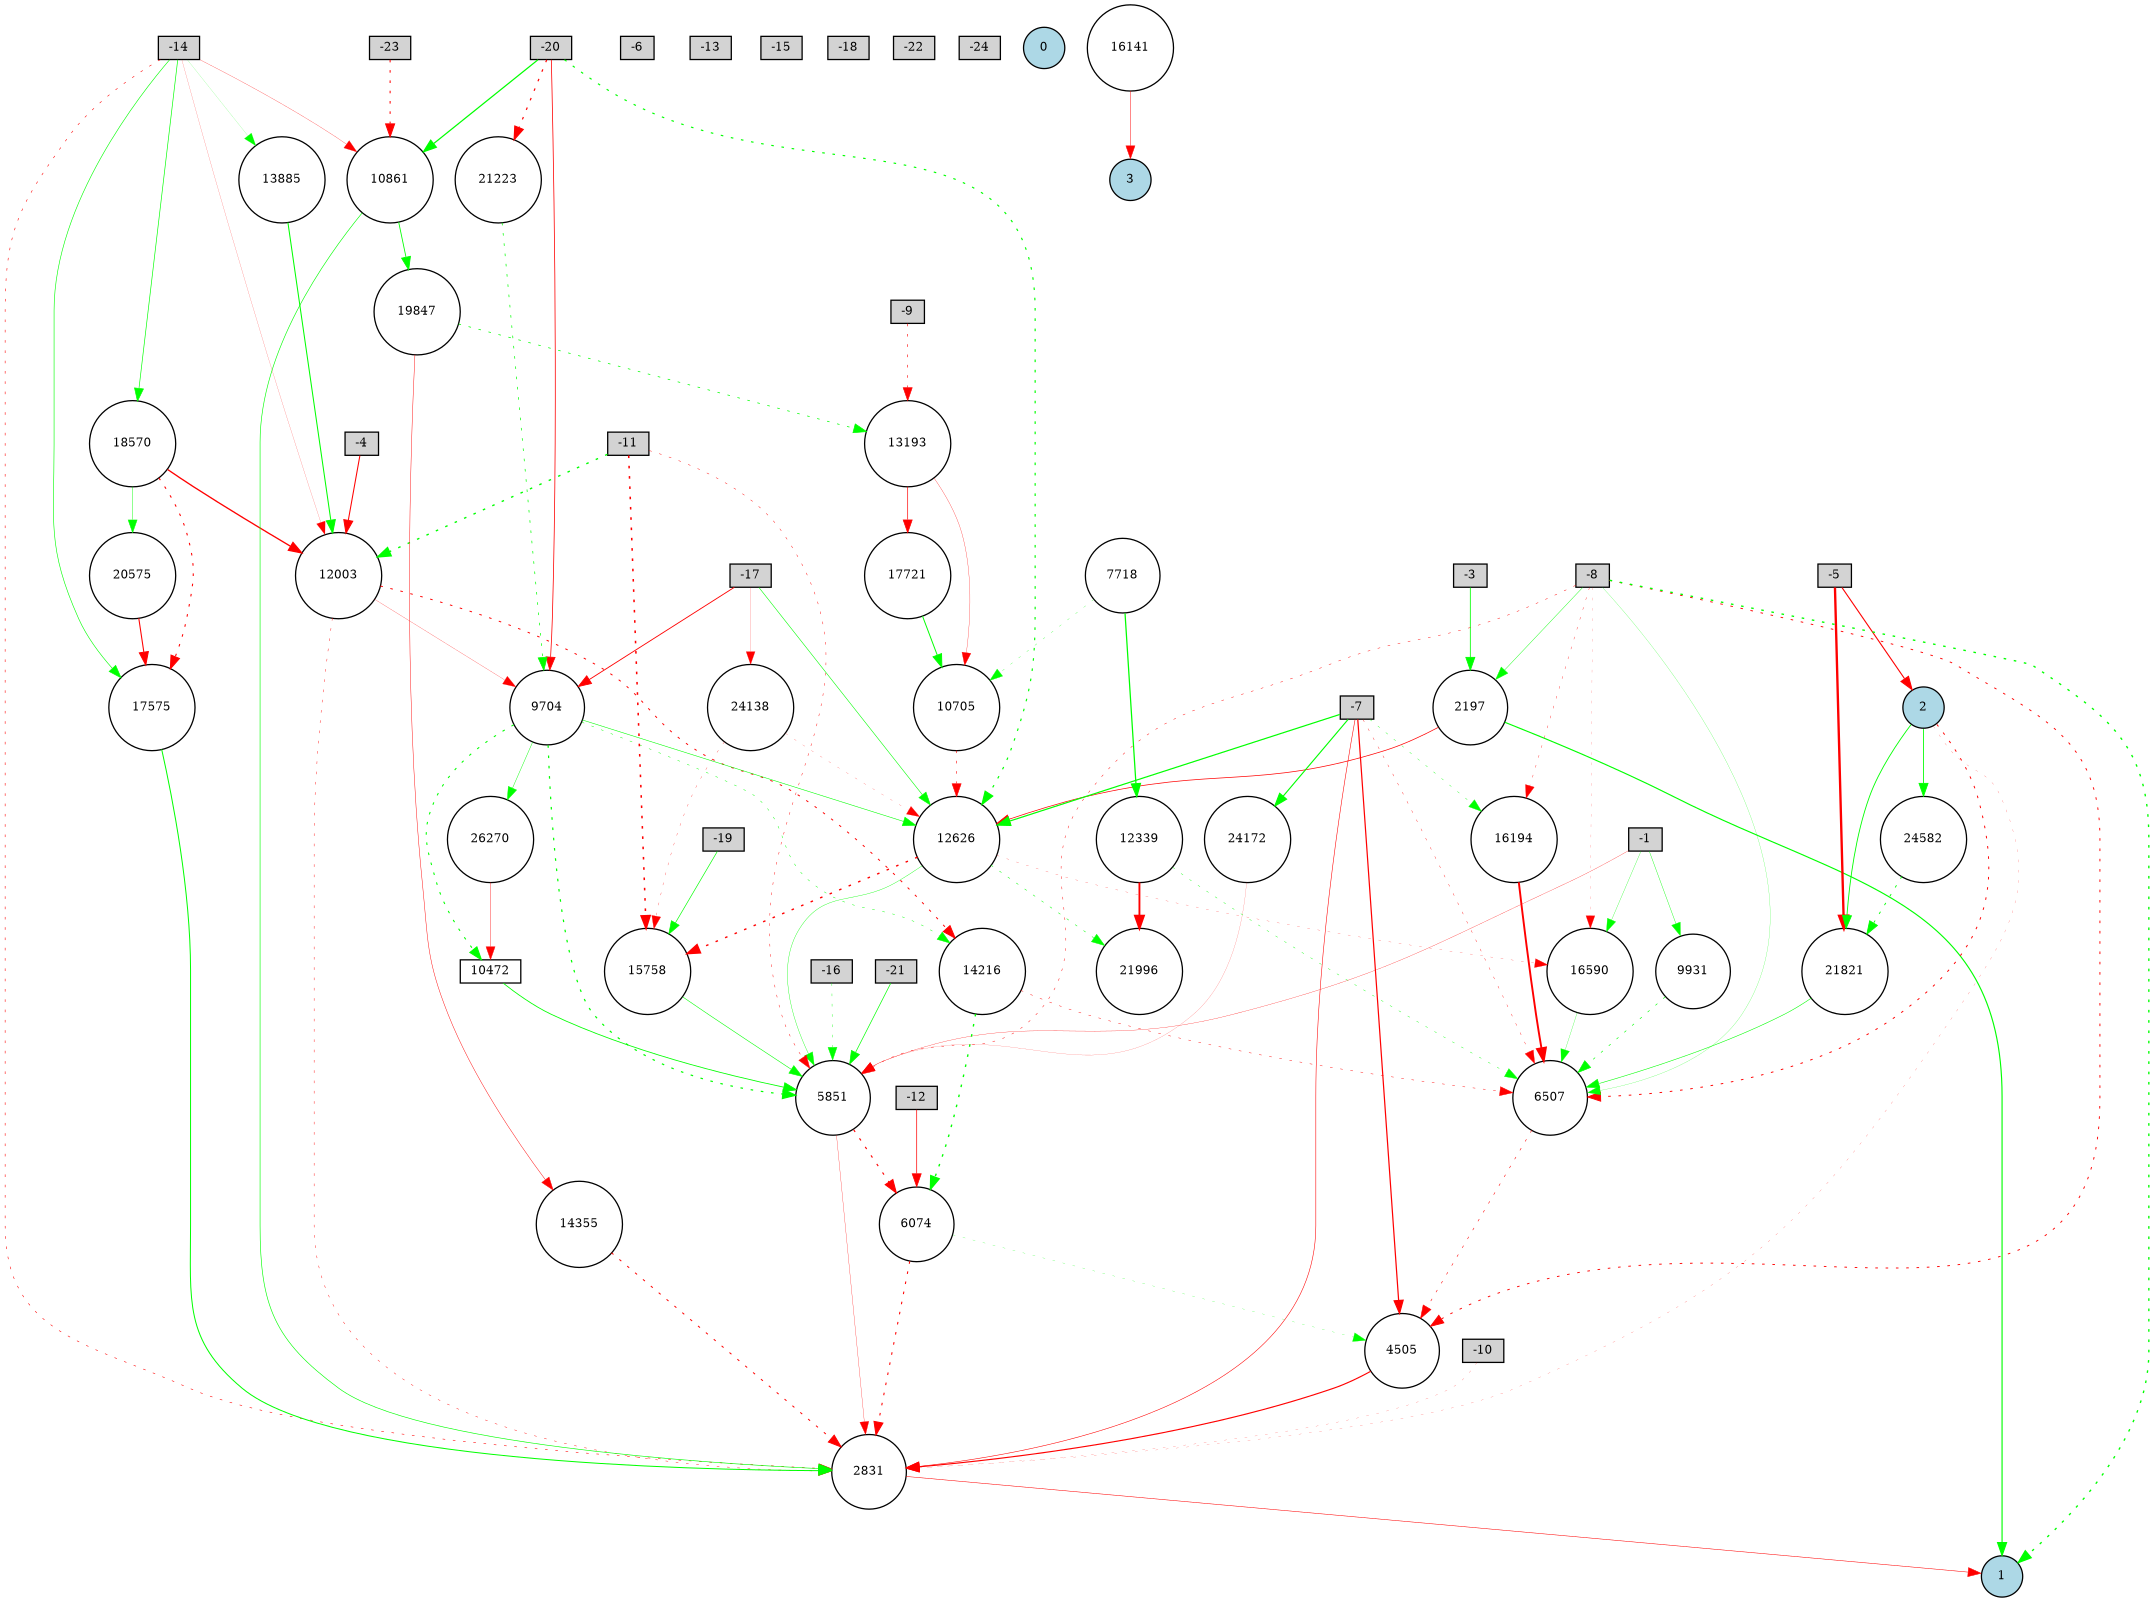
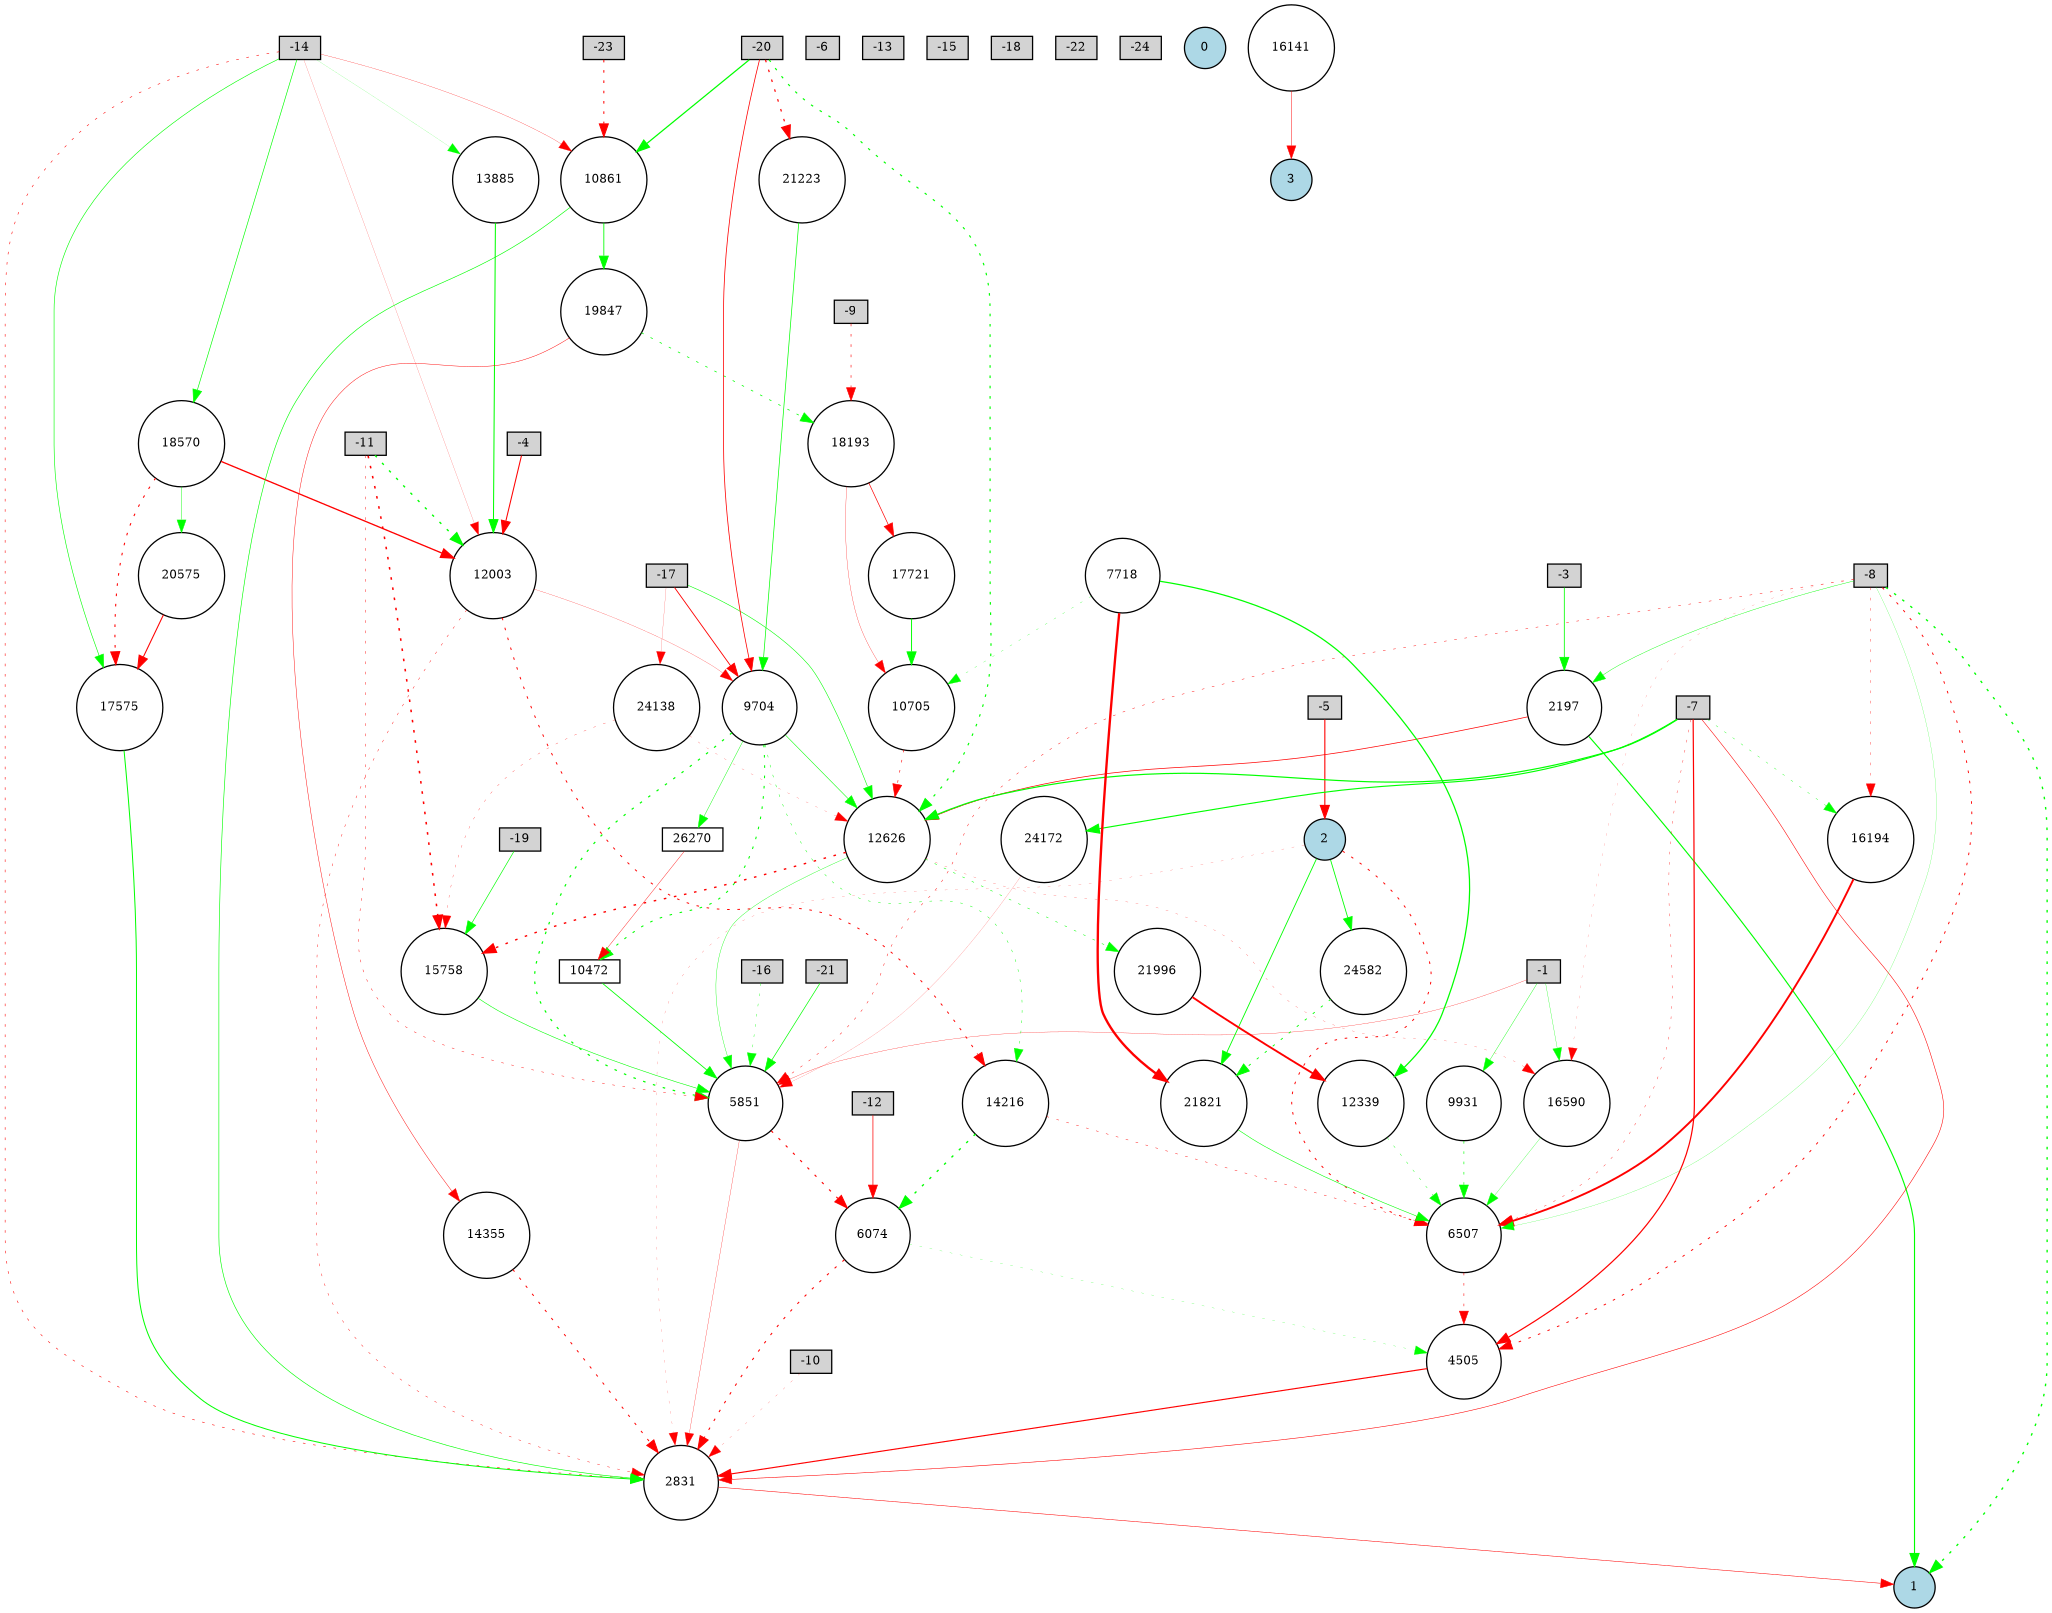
  digraph {
    node [fillcolor=white fontsize=9 shape=circle style=filled]
    edge [color=red style=solid]
    -1 [fillcolor=lightgray height=0.2 shape=box width=0.2]
    9931 [height=0.2 width=0.2]
    5851 [height=0.2 width=0.2]
    16590 [height=0.2 width=0.2]
    6507 [height=0.2 width=0.2]
    2831 [height=0.2 width=0.2]
    6074 [height=0.2 width=0.2]
    4505 [height=0.2 width=0.2]
    -3 [fillcolor=lightgray height=0.2 shape=box width=0.2]
    2197 [height=0.2 width=0.2]
    12626 [height=0.2 width=0.2]
    1 [fillcolor=lightblue height=0.2 width=0.2]
    -4 [fillcolor=lightgray height=0.2 shape=box width=0.2]
    12003 [height=0.2 width=0.2]
    9704 [height=0.2 width=0.2]
    14216 [height=0.2 width=0.2]
    -5 [fillcolor=lightgray height=0.2 shape=box width=0.2]
    2 [fillcolor=lightblue height=0.2 width=0.2]
    24582 [height=0.2 width=0.2]
    21821 [height=0.2 width=0.2]
    -6 [fillcolor=lightgray height=0.2 shape=box width=0.2]
    -7 [fillcolor=lightgray height=0.2 shape=box width=0.2]
    16194 [height=0.2 width=0.2]
    24172 [height=0.2 width=0.2]
    15758 [height=0.2 width=0.2]
    21996 [height=0.2 width=0.2]
    -8 [fillcolor=lightgray height=0.2 shape=box width=0.2]
    -9 [fillcolor=lightgray height=0.2 shape=box width=0.2]
-   13193 [height=0.2 width=0.2]
+   13193 [height=0.2 width=0.2 label=18193]
    17721 [height=0.2 width=0.2]
    10705 [height=0.2 width=0.2]
    -10 [fillcolor=lightgray height=0.2 shape=box width=0.2]
    -11 [fillcolor=lightgray height=0.2 shape=box width=0.2]
    -12 [fillcolor=lightgray height=0.2 shape=box width=0.2]
    -13 [fillcolor=lightgray height=0.2 shape=box width=0.2]
    -14 [fillcolor=lightgray height=0.2 shape=box width=0.2]
    18570 [height=0.2 width=0.2]
    17575 [height=0.2 width=0.2]
    13885 [height=0.2 width=0.2]
    10861 [height=0.2 width=0.2]
    20575 [height=0.2 width=0.2]
    19847 [height=0.2 width=0.2]
    -15 [fillcolor=lightgray height=0.2 shape=box width=0.2]
    -16 [fillcolor=lightgray height=0.2 shape=box width=0.2]
    -17 [fillcolor=lightgray height=0.2 shape=box width=0.2]
    24138 [height=0.2 width=0.2]
-   26270 [height=0.2 width=0.2]
+   26270 [height=0.2 shape=box width=0.2]
    10472 [height=0.2 shape=box width=0.2]
    -18 [fillcolor=lightgray height=0.2 shape=box width=0.2]
    -19 [fillcolor=lightgray height=0.2 shape=box width=0.2]
    -20 [fillcolor=lightgray height=0.2 shape=box width=0.2]
    21223 [height=0.2 width=0.2]
    -21 [fillcolor=lightgray height=0.2 shape=box width=0.2]
    -22 [fillcolor=lightgray height=0.2 shape=box width=0.2]
    -23 [fillcolor=lightgray height=0.2 shape=box width=0.2]
    -24 [fillcolor=lightgray height=0.2 shape=box width=0.2]
    0 [fillcolor=lightblue height=0.2 width=0.2]
    3 [fillcolor=lightblue height=0.2 width=0.2]
    14355 [height=0.2 width=0.2]
    16141 [height=0.2 width=0.2]
    7718 [height=0.2 width=0.2]
    12339 [height=0.2 width=0.2]
    -1 -> 9931 [color=green penwidth=0.3019747890488633]
    -1 -> 5851 [penwidth=0.21053505186365779]
    -1 -> 16590 [color=green penwidth=0.22680354144564785]
    9931 -> 6507 [color=green penwidth=0.47752165138891967 style=dotted]
    5851 -> 2831 [penwidth=0.20947330995708646]
    5851 -> 6074 [penwidth=0.8890952098895772 style=dotted]
    16590 -> 6507 [color=green penwidth=0.20639472620331523]
    6507 -> 4505 [penwidth=0.4278999889073438 style=dotted]
    2831 -> 1 [penwidth=0.39470251140836754]
    6074 -> 2831 [penwidth=0.8214201395881154 style=dotted]
    6074 -> 4505 [color=green penwidth=0.16877271578779354 style=dotted]
    4505 -> 2831 [penwidth=0.8889162305662248]
    -3 -> 2197 [color=green penwidth=0.6334547681905236]
    2197 -> 12626 [penwidth=0.5566549449078032]
    2197 -> 1 [color=green penwidth=0.8848734893859663]
    12626 -> 5851 [color=green penwidth=0.2841881094844736]
    12626 -> 16590 [penwidth=0.16236859401598958 style=dotted]
    12626 -> 15758 [penwidth=1.0969608575086578 style=dotted]
    12626 -> 21996 [color=green penwidth=0.39108176346260026 style=dotted]
    -4 -> 12003 [penwidth=0.8108107960396792]
    12003 -> 2831 [penwidth=0.3217256335001274 style=dotted]
    12003 -> 9704 [penwidth=0.17166032996882413]
    12003 -> 14216 [penwidth=0.7501037051631954 style=dotted]
    9704 -> 5851 [color=green penwidth=0.9414449948602363 style=dotted]
    9704 -> 12626 [color=green penwidth=0.42796235772460967]
    9704 -> 14216 [color=green penwidth=0.34144220823613225 style=dotted]
    9704 -> 26270 [color=green penwidth=0.33670616857297847]
    9704 -> 10472 [color=green penwidth=0.8182144376672414 style=dotted]
    14216 -> 6507 [penwidth=0.3369713757091439 style=dotted]
    14216 -> 6074 [color=green penwidth=1.0648676322031192 style=dotted]
    -5 -> 2 [penwidth=0.8536508751739394]
    2 -> 6507 [penwidth=0.7488700863527792 style=dotted]
    2 -> 2831 [penwidth=0.13594081605901198 style=dotted]
    2 -> 24582 [color=green penwidth=0.6583942714838381]
    2 -> 21821 [color=green penwidth=0.6759594656102191]
    24582 -> 21821 [color=green penwidth=0.6796236018291176 style=dotted]
    21821 -> 6507 [color=green penwidth=0.43331513597138505]
    -7 -> 6507 [penwidth=0.27342946238517285 style=dotted]
    -7 -> 2831 [penwidth=0.4256506490118601]
    -7 -> 4505 [penwidth=0.9399851947533694]
    -7 -> 12626 [color=green penwidth=0.9285378915297727]
    -7 -> 16194 [color=green penwidth=0.27463237438252497 style=dotted]
    -7 -> 24172 [color=green penwidth=0.8780817053949354]
    16194 -> 6507 [penwidth=1.4906660347765444]
    24172 -> 5851 [penwidth=0.11205705997505905]
    15758 -> 5851 [color=green penwidth=0.43258969261560487]
-   12339 -> 21996 [penwidth=1.4632534533205235]
+   21996 -> 12339 [penwidth=1.4632534533205235]
    -8 -> 5851 [penwidth=0.3462869891021262 style=dotted]
    -8 -> 16590 [penwidth=0.12039585652915727 style=dotted]
    -8 -> 6507 [color=green penwidth=0.1556364927949283]
    -8 -> 4505 [penwidth=0.7224461739635499 style=dotted]
    -8 -> 2197 [color=green penwidth=0.3193169841446582]
    -8 -> 1 [color=green penwidth=1.058582262540262 style=dotted]
    -8 -> 16194 [penwidth=0.26808556078174967 style=dotted]
    -9 -> 13193 [penwidth=0.4731038738319935 style=dotted]
    13193 -> 17721 [penwidth=0.529262082550544]
    13193 -> 10705 [penwidth=0.21550987512039937]
    17721 -> 10705 [color=green penwidth=0.753421601858987]
    10705 -> 12626 [penwidth=0.4560131895967424 style=dotted]
    -10 -> 2831 [penwidth=0.13376888357700037 style=dotted]
    -11 -> 5851 [penwidth=0.33819476715624996 style=dotted]
    -11 -> 12003 [color=green penwidth=1.0826777208469254 style=dotted]
    -11 -> 15758 [penwidth=1.1934370632274292 style=dotted]
    -12 -> 6074 [penwidth=0.5603965200124337]
    -14 -> 2831 [penwidth=0.4386828432401444 style=dotted]
    -14 -> 12003 [penwidth=0.12262950650222473]
    -14 -> 18570 [color=green penwidth=0.5107177243590494]
    -14 -> 17575 [color=green penwidth=0.4708425641184314]
    -14 -> 13885 [color=green penwidth=0.10219184819517237]
    -14 -> 10861 [penwidth=0.193902035706219]
    18570 -> 12003 [penwidth=1.0260932345874163]
    18570 -> 17575 [penwidth=0.8260400649059767 style=dotted]
    18570 -> 20575 [color=green penwidth=0.3410311290852214]
    17575 -> 2831 [color=green penwidth=0.7783293187285765]
    13885 -> 12003 [color=green penwidth=0.8031409929441102]
    10861 -> 2831 [color=green penwidth=0.48526800965859485]
    10861 -> 19847 [color=green penwidth=0.6580820619147878]
    20575 -> 17575 [penwidth=0.8269087985731053]
    19847 -> 13193 [color=green penwidth=0.5674830933727938 style=dotted]
    19847 -> 14355 [penwidth=0.34752976381223455]
    -16 -> 5851 [color=green penwidth=0.2901752543867092 style=dotted]
    -17 -> 12626 [color=green penwidth=0.4397459067215288]
    -17 -> 9704 [penwidth=0.6848070225905087]
    -17 -> 24138 [penwidth=0.13176047976788433]
    24138 -> 12626 [penwidth=0.14314627242984318 style=dotted]
    24138 -> 15758 [penwidth=0.2084635850737418 style=dotted]
    26270 -> 10472 [penwidth=0.29857532630462436]
    10472 -> 5851 [color=green penwidth=0.6433386076755184]
    -19 -> 15758 [color=green penwidth=0.515487421391482]
    -20 -> 12626 [color=green penwidth=0.9053108558028782 style=dotted]
    -20 -> 9704 [penwidth=0.6018157275972498]
    -20 -> 10861 [color=green penwidth=0.9604754213838967]
    -20 -> 21223 [penwidth=0.9304469008397349 style=dotted]
-   21223 -> 9704 [color=green penwidth=0.5482818194744434 style=dotted]
+   21223 -> 9704 [color=green penwidth=0.5482818194744434]
    -21 -> 5851 [color=green penwidth=0.5337646225201824]
    -23 -> 10861 [penwidth=0.7876955394546573 style=dotted]
    14355 -> 2831 [penwidth=0.7689322848842111 style=dotted]
    16141 -> 3 [penwidth=0.3613907824696445]
-   -5 -> 21821 [penwidth=1.8274415250356342]
+   7718 -> 21821 [penwidth=1.8274415250356342]
    7718 -> 10705 [color=green penwidth=0.20019863094091578 style=dotted]
    7718 -> 12339 [color=green penwidth=0.9706296403375748]
    12339 -> 6507 [color=green penwidth=0.2967030459356431 style=dotted]
  }
